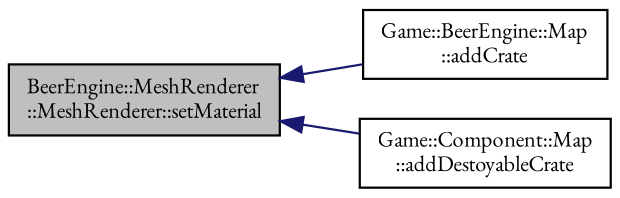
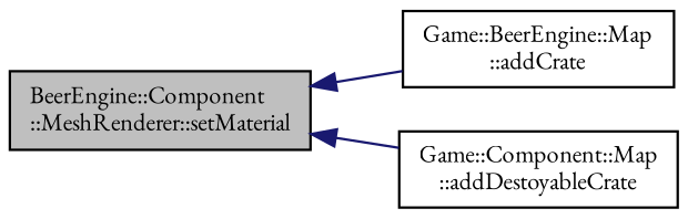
  digraph {
    fontname="EB Garamond"
    rankdir=LR
    node [color=black fillcolor=white fontname="EB Garamond" fontsize=10 shape=record style=filled]
    edge [color=midnightblue dir=back fontname="EB Garamond" fontsize=10 labelfontname=Helvetica labelfontsize=10 style=solid]
-   n1 [fillcolor=grey75 fontcolor=black height=0.2 label="BeerEngine::MeshRenderer\l::MeshRenderer::setMaterial" width=0.4]
+   n1 [fillcolor=grey75 fontcolor=black height=0.2 label="BeerEngine::Component\l::MeshRenderer::setMaterial" width=0.4]
    n2 [height=0.2 label="Game::BeerEngine::Map\l::addCrate" width=0.4]
    n3 [height=0.2 label="Game::Component::Map\l::addDestoyableCrate" width=0.4]
    n1 -> n2
    n1 -> n3
  }
